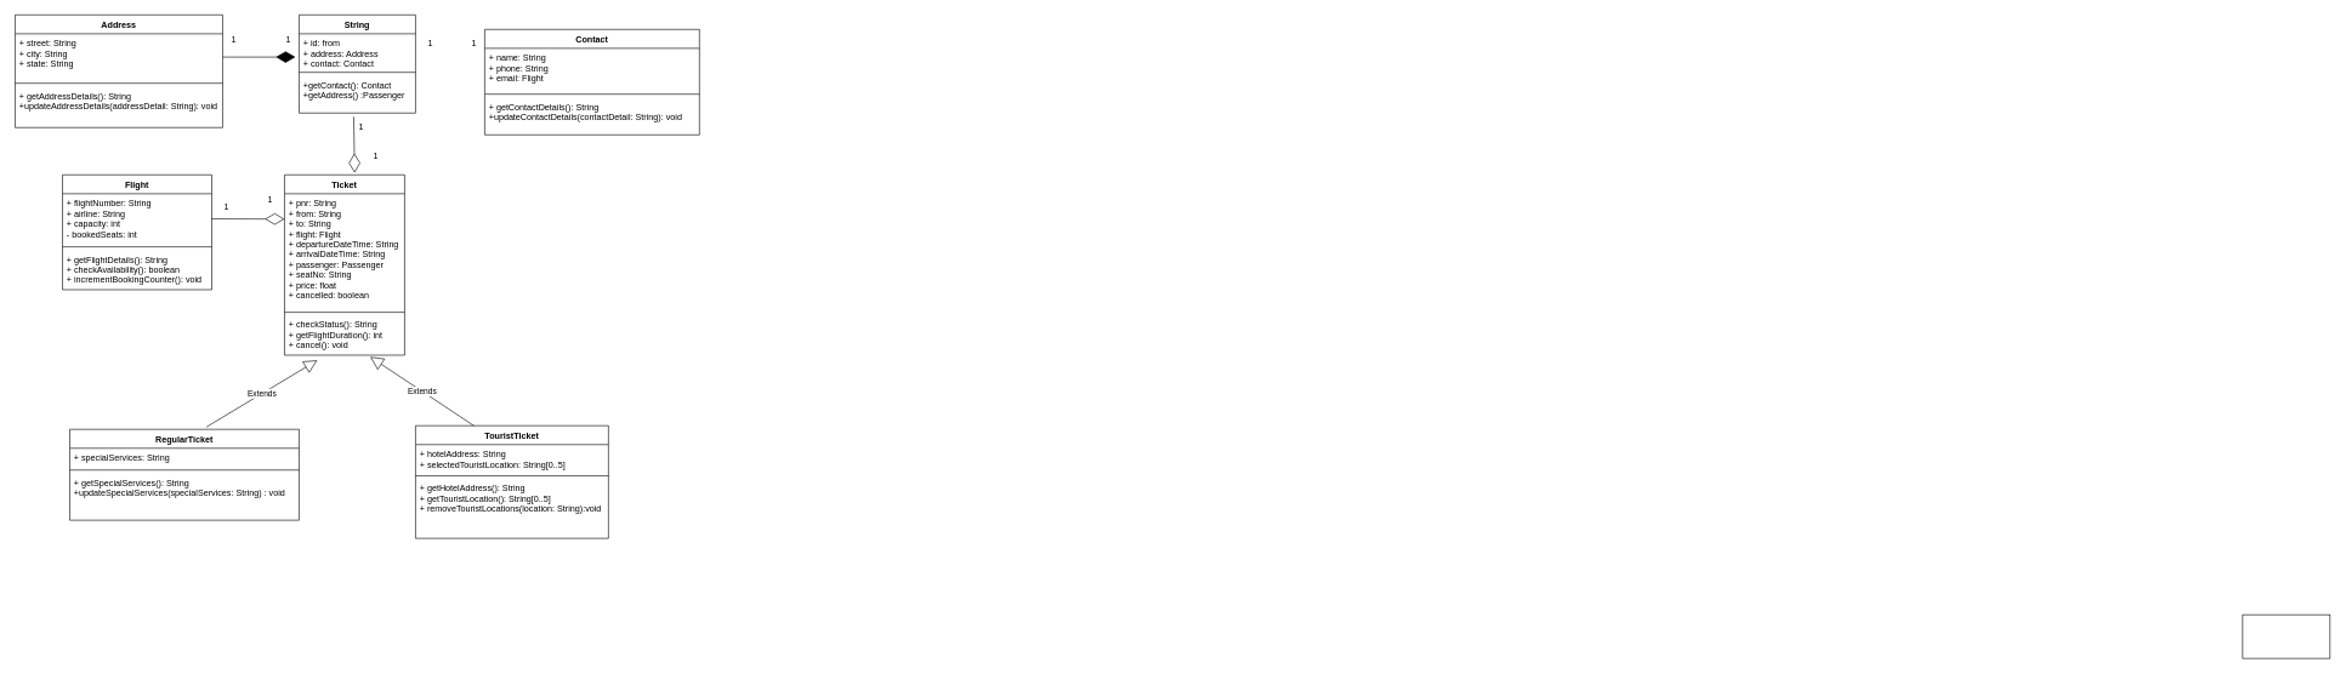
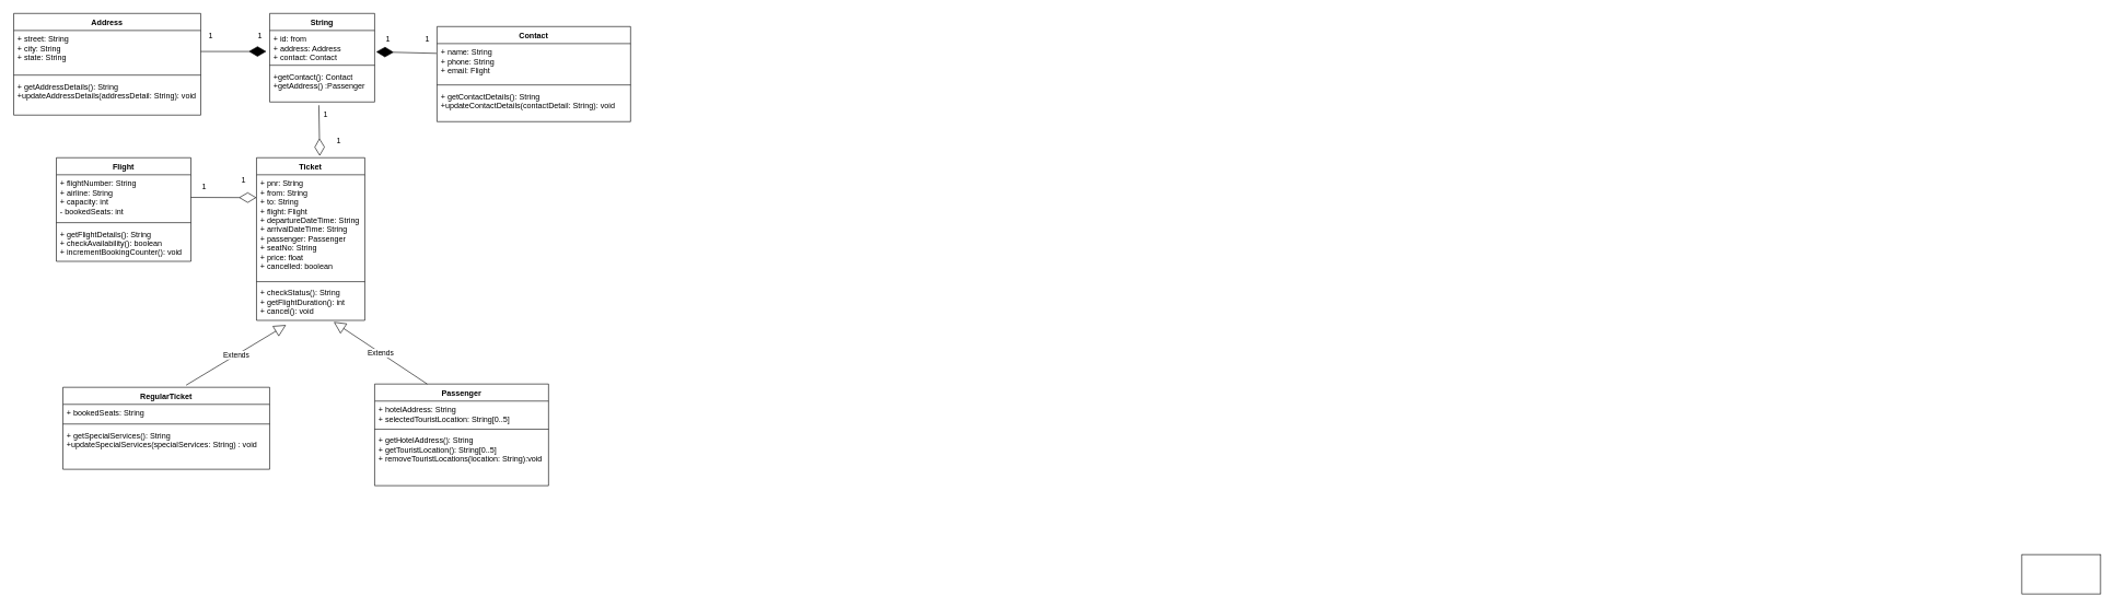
  <mxCell id="0" />
  <mxCell id="1" parent="0" />
  <mxCell id="2" value="" style="rounded=0;whiteSpace=wrap;html=1;" vertex="1" parent="1"><mxGeometry x="3080" y="845" width="120" height="60" as="geometry" /></mxCell>
  <mxCell id="3" value="" style="endArrow=diamondThin;endFill=1;endSize=24;html=1;exitX=1;exitY=0.5;exitDx=0;exitDy=0;" edge="1" parent="1" source="22"><mxGeometry width="160" relative="1" as="geometry"><mxPoint x="884" y="339" as="sourcePoint" /><mxPoint x="405" y="78" as="targetPoint" /></mxGeometry></mxCell>
+ <mxCell id="4" value="" style="endArrow=diamondThin;endFill=1;endSize=24;html=1;exitX=-0.003;exitY=0.252;exitDx=0;exitDy=0;entryX=1.014;entryY=0.664;entryDx=0;entryDy=0;entryPerimeter=0;exitPerimeter=0;" edge="1" parent="1" source="34" target="29"><mxGeometry width="160" relative="1" as="geometry"><mxPoint x="400" y="115" as="sourcePoint" /><mxPoint x="560" y="115" as="targetPoint" /></mxGeometry></mxCell>
  <mxCell id="5" value="RegularTicket" style="swimlane;fontStyle=1;align=center;verticalAlign=top;childLayout=stackLayout;horizontal=1;startSize=26;horizontalStack=0;resizeParent=1;resizeParentMax=0;resizeLast=0;collapsible=1;marginBottom=0;" vertex="1" parent="1"><mxGeometry x="95" y="590" width="315" height="125" as="geometry" /></mxCell>
- <mxCell id="6" value="+ specialServices: String" style="text;strokeColor=none;fillColor=none;align=left;verticalAlign=top;spacingLeft=4;spacingRight=4;overflow=hidden;rotatable=0;points=[[0,0.5],[1,0.5]];portConstraint=eastwest;" vertex="1" parent="5"><mxGeometry y="26" width="315" height="26" as="geometry" /></mxCell>
+ <mxCell id="6" value="+ bookedSeats: String" style="text;strokeColor=none;fillColor=none;align=left;verticalAlign=top;spacingLeft=4;spacingRight=4;overflow=hidden;rotatable=0;points=[[0,0.5],[1,0.5]];portConstraint=eastwest;" vertex="1" parent="5"><mxGeometry y="26" width="315" height="26" as="geometry" /></mxCell>
  <mxCell id="7" value="" style="line;strokeWidth=1;fillColor=none;align=left;verticalAlign=middle;spacingTop=-1;spacingLeft=3;spacingRight=3;rotatable=0;labelPosition=right;points=[];portConstraint=eastwest;" vertex="1" parent="5"><mxGeometry y="52" width="315" height="8" as="geometry" /></mxCell>
  <mxCell id="8" value="+ getSpecialServices(): String&#10;+updateSpecialServices(specialServices: String) : void" style="text;strokeColor=none;fillColor=none;align=left;verticalAlign=top;spacingLeft=4;spacingRight=4;overflow=hidden;rotatable=0;points=[[0,0.5],[1,0.5]];portConstraint=eastwest;" vertex="1" parent="5"><mxGeometry y="60" width="315" height="65" as="geometry" /></mxCell>
  <mxCell id="9" value="Flight" style="swimlane;fontStyle=1;align=center;verticalAlign=top;childLayout=stackLayout;horizontal=1;startSize=26;horizontalStack=0;resizeParent=1;resizeParentMax=0;resizeLast=0;collapsible=1;marginBottom=0;" vertex="1" parent="1"><mxGeometry x="85" y="240" width="205" height="158" as="geometry" /></mxCell>
  <mxCell id="10" value="+ flightNumber: String&#10;+ airline: String&#10;+ capacity: int&#10;- bookedSeats: int" style="text;strokeColor=none;fillColor=none;align=left;verticalAlign=top;spacingLeft=4;spacingRight=4;overflow=hidden;rotatable=0;points=[[0,0.5],[1,0.5]];portConstraint=eastwest;" vertex="1" parent="9"><mxGeometry y="26" width="205" height="69" as="geometry" /></mxCell>
  <mxCell id="11" value="" style="line;strokeWidth=1;fillColor=none;align=left;verticalAlign=middle;spacingTop=-1;spacingLeft=3;spacingRight=3;rotatable=0;labelPosition=right;points=[];portConstraint=eastwest;" vertex="1" parent="9"><mxGeometry y="95" width="205" height="8" as="geometry" /></mxCell>
  <mxCell id="12" value="+ getFlightDetails(): String&#10;+ checkAvailability(): boolean&#10;+ incrementBookingCounter(): void" style="text;strokeColor=none;fillColor=none;align=left;verticalAlign=top;spacingLeft=4;spacingRight=4;overflow=hidden;rotatable=0;points=[[0,0.5],[1,0.5]];portConstraint=eastwest;" vertex="1" parent="9"><mxGeometry y="103" width="205" height="55" as="geometry" /></mxCell>
- <mxCell id="13" value="TouristTicket" style="swimlane;fontStyle=1;align=center;verticalAlign=top;childLayout=stackLayout;horizontal=1;startSize=26;horizontalStack=0;resizeParent=1;resizeParentMax=0;resizeLast=0;collapsible=1;marginBottom=0;" vertex="1" parent="1"><mxGeometry x="570" y="585" width="265" height="155" as="geometry" /></mxCell>
+ <mxCell id="13" value="Passenger" style="swimlane;fontStyle=1;align=center;verticalAlign=top;childLayout=stackLayout;horizontal=1;startSize=26;horizontalStack=0;resizeParent=1;resizeParentMax=0;resizeLast=0;collapsible=1;marginBottom=0;" vertex="1" parent="1"><mxGeometry x="570" y="585" width="265" height="155" as="geometry" /></mxCell>
  <mxCell id="14" value="+ hotelAddress: String&#10;+ selectedTouristLocation: String[0..5]" style="text;strokeColor=none;fillColor=none;align=left;verticalAlign=top;spacingLeft=4;spacingRight=4;overflow=hidden;rotatable=0;points=[[0,0.5],[1,0.5]];portConstraint=eastwest;" vertex="1" parent="13"><mxGeometry y="26" width="265" height="39" as="geometry" /></mxCell>
  <mxCell id="15" value="" style="line;strokeWidth=1;fillColor=none;align=left;verticalAlign=middle;spacingTop=-1;spacingLeft=3;spacingRight=3;rotatable=0;labelPosition=right;points=[];portConstraint=eastwest;" vertex="1" parent="13"><mxGeometry y="65" width="265" height="8" as="geometry" /></mxCell>
  <mxCell id="16" value="+ getHotelAddress(): String&#10;+ getTouristLocation(): String[0..5]&#10;+ removeTouristLocations(location: String):void" style="text;strokeColor=none;fillColor=none;align=left;verticalAlign=top;spacingLeft=4;spacingRight=4;overflow=hidden;rotatable=0;points=[[0,0.5],[1,0.5]];portConstraint=eastwest;" vertex="1" parent="13"><mxGeometry y="73" width="265" height="82" as="geometry" /></mxCell>
  <mxCell id="17" value="Ticket" style="swimlane;fontStyle=1;align=center;verticalAlign=top;childLayout=stackLayout;horizontal=1;startSize=26;horizontalStack=0;resizeParent=1;resizeParentMax=0;resizeLast=0;collapsible=1;marginBottom=0;" vertex="1" parent="1"><mxGeometry x="390" y="240" width="165" height="248" as="geometry" /></mxCell>
  <mxCell id="18" value="+ pnr: String&#10;+ from: String&#10;+ to: String&#10;+ flight: Flight&#10;+ departureDateTime: String&#10;+ arrivalDateTime: String&#10;+ passenger: Passenger&#10;+ seatNo: String&#10;+ price: float&#10;+ cancelled: boolean" style="text;strokeColor=none;fillColor=none;align=left;verticalAlign=top;spacingLeft=4;spacingRight=4;overflow=hidden;rotatable=0;points=[[0,0.5],[1,0.5]];portConstraint=eastwest;" vertex="1" parent="17"><mxGeometry y="26" width="165" height="159" as="geometry" /></mxCell>
  <mxCell id="19" value="" style="line;strokeWidth=1;fillColor=none;align=left;verticalAlign=middle;spacingTop=-1;spacingLeft=3;spacingRight=3;rotatable=0;labelPosition=right;points=[];portConstraint=eastwest;" vertex="1" parent="17"><mxGeometry y="185" width="165" height="8" as="geometry" /></mxCell>
  <mxCell id="20" value="+ checkStatus(): String&#10;+ getFlightDuration(): int&#10;+ cancel(): void" style="text;strokeColor=none;fillColor=none;align=left;verticalAlign=top;spacingLeft=4;spacingRight=4;overflow=hidden;rotatable=0;points=[[0,0.5],[1,0.5]];portConstraint=eastwest;" vertex="1" parent="17"><mxGeometry y="193" width="165" height="55" as="geometry" /></mxCell>
  <mxCell id="21" value="Address" style="swimlane;fontStyle=1;align=center;verticalAlign=top;childLayout=stackLayout;horizontal=1;startSize=26;horizontalStack=0;resizeParent=1;resizeParentMax=0;resizeLast=0;collapsible=1;marginBottom=0;" vertex="1" parent="1"><mxGeometry x="20" y="20" width="285" height="155" as="geometry" /></mxCell>
  <mxCell id="22" value="+ street: String&#10;+ city: String&#10;+ state: String" style="text;strokeColor=none;fillColor=none;align=left;verticalAlign=top;spacingLeft=4;spacingRight=4;overflow=hidden;rotatable=0;points=[[0,0.5],[1,0.5]];portConstraint=eastwest;" vertex="1" parent="21"><mxGeometry y="26" width="285" height="64" as="geometry" /></mxCell>
  <mxCell id="23" value="" style="line;strokeWidth=1;fillColor=none;align=left;verticalAlign=middle;spacingTop=-1;spacingLeft=3;spacingRight=3;rotatable=0;labelPosition=right;points=[];portConstraint=eastwest;" vertex="1" parent="21"><mxGeometry y="90" width="285" height="8" as="geometry" /></mxCell>
  <mxCell id="24" value="+ getAddressDetails(): String&#10;+updateAddressDetails(addressDetail: String): void" style="text;strokeColor=none;fillColor=none;align=left;verticalAlign=top;spacingLeft=4;spacingRight=4;overflow=hidden;rotatable=0;points=[[0,0.5],[1,0.5]];portConstraint=eastwest;" vertex="1" parent="21"><mxGeometry y="98" width="285" height="57" as="geometry" /></mxCell>
  <mxCell id="25" value="" style="endArrow=diamondThin;endFill=0;endSize=24;html=1;exitX=1;exitY=0.5;exitDx=0;exitDy=0;entryX=0;entryY=0.219;entryDx=0;entryDy=0;entryPerimeter=0;" edge="1" parent="1" source="10" target="18"><mxGeometry width="160" relative="1" as="geometry"><mxPoint x="405" y="435" as="sourcePoint" /><mxPoint x="565" y="435" as="targetPoint" /></mxGeometry></mxCell>
  <mxCell id="26" value="Extends" style="endArrow=block;endSize=16;endFill=0;html=1;exitX=0.596;exitY=-0.026;exitDx=0;exitDy=0;exitPerimeter=0;" edge="1" parent="1" source="5"><mxGeometry width="160" relative="1" as="geometry"><mxPoint x="405" y="435" as="sourcePoint" /><mxPoint x="435" y="495" as="targetPoint" /></mxGeometry></mxCell>
  <mxCell id="27" value="Extends" style="endArrow=block;endSize=16;endFill=0;html=1;exitX=0.302;exitY=0;exitDx=0;exitDy=0;exitPerimeter=0;entryX=0.713;entryY=1.042;entryDx=0;entryDy=0;entryPerimeter=0;" edge="1" parent="1" source="13" target="20"><mxGeometry width="160" relative="1" as="geometry"><mxPoint x="405" y="435" as="sourcePoint" /><mxPoint x="565" y="435" as="targetPoint" /></mxGeometry></mxCell>
  <mxCell id="28" value="String" style="swimlane;fontStyle=1;align=center;verticalAlign=top;childLayout=stackLayout;horizontal=1;startSize=26;horizontalStack=0;resizeParent=1;resizeParentMax=0;resizeLast=0;collapsible=1;marginBottom=0;" vertex="1" parent="1"><mxGeometry x="410" y="20" width="160" height="135" as="geometry" /></mxCell>
  <mxCell id="29" value="+ id: from&#10;+ address: Address&#10;+ contact: Contact" style="text;strokeColor=none;fillColor=none;align=left;verticalAlign=top;spacingLeft=4;spacingRight=4;overflow=hidden;rotatable=0;points=[[0,0.5],[1,0.5]];portConstraint=eastwest;" vertex="1" parent="28"><mxGeometry y="26" width="160" height="49" as="geometry" /></mxCell>
  <mxCell id="30" value="" style="line;strokeWidth=1;fillColor=none;align=left;verticalAlign=middle;spacingTop=-1;spacingLeft=3;spacingRight=3;rotatable=0;labelPosition=right;points=[];portConstraint=eastwest;" vertex="1" parent="28"><mxGeometry y="75" width="160" height="8" as="geometry" /></mxCell>
  <mxCell id="31" value="+getContact(): Contact&#10;+getAddress() :Passenger" style="text;strokeColor=none;fillColor=none;align=left;verticalAlign=top;spacingLeft=4;spacingRight=4;overflow=hidden;rotatable=0;points=[[0,0.5],[1,0.5]];portConstraint=eastwest;" vertex="1" parent="28"><mxGeometry y="83" width="160" height="52" as="geometry" /></mxCell>
  <mxCell id="32" value="" style="endArrow=diamondThin;endFill=0;endSize=24;html=1;entryX=0.584;entryY=-0.011;entryDx=0;entryDy=0;entryPerimeter=0;" edge="1" parent="1" target="17"><mxGeometry width="160" relative="1" as="geometry"><mxPoint x="485" y="160" as="sourcePoint" /><mxPoint x="645" y="235" as="targetPoint" /></mxGeometry></mxCell>
  <mxCell id="33" value="Contact" style="swimlane;fontStyle=1;align=center;verticalAlign=top;childLayout=stackLayout;horizontal=1;startSize=26;horizontalStack=0;resizeParent=1;resizeParentMax=0;resizeLast=0;collapsible=1;marginBottom=0;" vertex="1" parent="1"><mxGeometry x="665" y="40" width="295" height="145" as="geometry" /></mxCell>
  <mxCell id="34" value="+ name: String&#10;+ phone: String&#10;+ email: Flight" style="text;strokeColor=none;fillColor=none;align=left;verticalAlign=top;spacingLeft=4;spacingRight=4;overflow=hidden;rotatable=0;points=[[0,0.5],[1,0.5]];portConstraint=eastwest;" vertex="1" parent="33"><mxGeometry y="26" width="295" height="59" as="geometry" /></mxCell>
  <mxCell id="35" value="" style="line;strokeWidth=1;fillColor=none;align=left;verticalAlign=middle;spacingTop=-1;spacingLeft=3;spacingRight=3;rotatable=0;labelPosition=right;points=[];portConstraint=eastwest;" vertex="1" parent="33"><mxGeometry y="85" width="295" height="8" as="geometry" /></mxCell>
  <mxCell id="36" value="+ getContactDetails(): String&#10;+updateContactDetails(contactDetail: String): void" style="text;strokeColor=none;fillColor=none;align=left;verticalAlign=top;spacingLeft=4;spacingRight=4;overflow=hidden;rotatable=0;points=[[0,0.5],[1,0.5]];portConstraint=eastwest;" vertex="1" parent="33"><mxGeometry y="93" width="295" height="52" as="geometry" /></mxCell>
  <mxCell id="37" value="1" style="text;html=1;align=center;verticalAlign=middle;resizable=0;points=[];autosize=1;" vertex="1" parent="1"><mxGeometry x="310" y="45" width="20" height="20" as="geometry" /></mxCell>
  <mxCell id="38" value="1" style="text;html=1;align=center;verticalAlign=middle;resizable=0;points=[];autosize=1;" vertex="1" parent="1"><mxGeometry x="385" y="45" width="20" height="20" as="geometry" /></mxCell>
  <mxCell id="39" value="1" style="text;html=1;align=center;verticalAlign=middle;resizable=0;points=[];autosize=1;" vertex="1" parent="1"><mxGeometry x="580" y="50" width="20" height="20" as="geometry" /></mxCell>
  <mxCell id="40" value="1" style="text;html=1;align=center;verticalAlign=middle;resizable=0;points=[];autosize=1;" vertex="1" parent="1"><mxGeometry x="640" y="50" width="20" height="20" as="geometry" /></mxCell>
  <mxCell id="41" value="1" style="text;html=1;align=center;verticalAlign=middle;resizable=0;points=[];autosize=1;" vertex="1" parent="1"><mxGeometry x="485" y="165" width="20" height="20" as="geometry" /></mxCell>
  <mxCell id="42" value="1" style="text;html=1;align=center;verticalAlign=middle;resizable=0;points=[];autosize=1;" vertex="1" parent="1"><mxGeometry x="505" y="205" width="20" height="20" as="geometry" /></mxCell>
  <mxCell id="43" value="1" style="text;html=1;align=center;verticalAlign=middle;resizable=0;points=[];autosize=1;" vertex="1" parent="1"><mxGeometry x="300" y="275" width="20" height="20" as="geometry" /></mxCell>
  <mxCell id="44" value="1" style="text;html=1;align=center;verticalAlign=middle;resizable=0;points=[];autosize=1;" vertex="1" parent="1"><mxGeometry x="360" y="265" width="20" height="20" as="geometry" /></mxCell>
